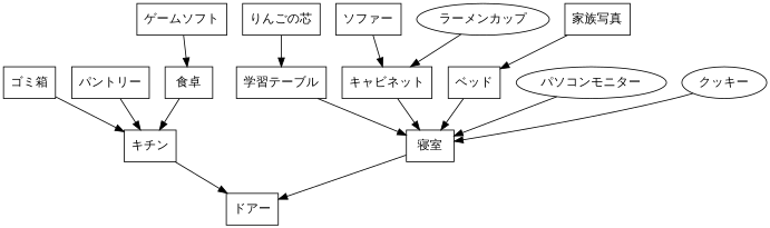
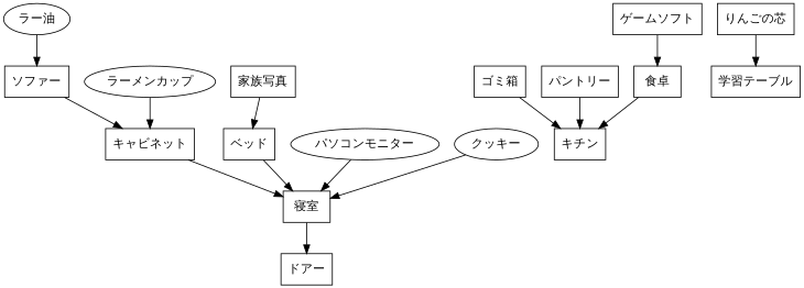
  digraph {
    fontname=Nunito
    node [fontname=Nunito shape=box]
    edge [fontname=Nunito]
    n1 [label="寝室"]
    n2 [label="ドアー"]
    n3 [label="キチン"]
    n4 [label="ゴミ箱"]
    n5 [label="パントリー"]
    n6 [label="食卓"]
    n7 [label="学習テーブル"]
    n8 [label="キャビネット"]
    n9 [label="ソファー"]
    n10 [label="ベッド"]
    n11 [label="ラーメンカップ" shape=""]
+   n12 [label="ラー油" shape=""]
    n13 [label="パソコンモニター" shape=""]
    n14 [label="クッキー" shape=""]
    n15 [label="家族写真"]
    n16 [label="ゲームソフト"]
    n17 [label="りんごの芯"]
    n1 -> n2
-   n3 -> n2
    n4 -> n3
    n5 -> n3
    n6 -> n3
-   n7 -> n1
    n8 -> n1
    n9 -> n8
    n10 -> n1
    n11 -> n8
+   n12 -> n9
    n13 -> n1
    n14 -> n1
    n15 -> n10
    n16 -> n6
    n17 -> n7
  }
